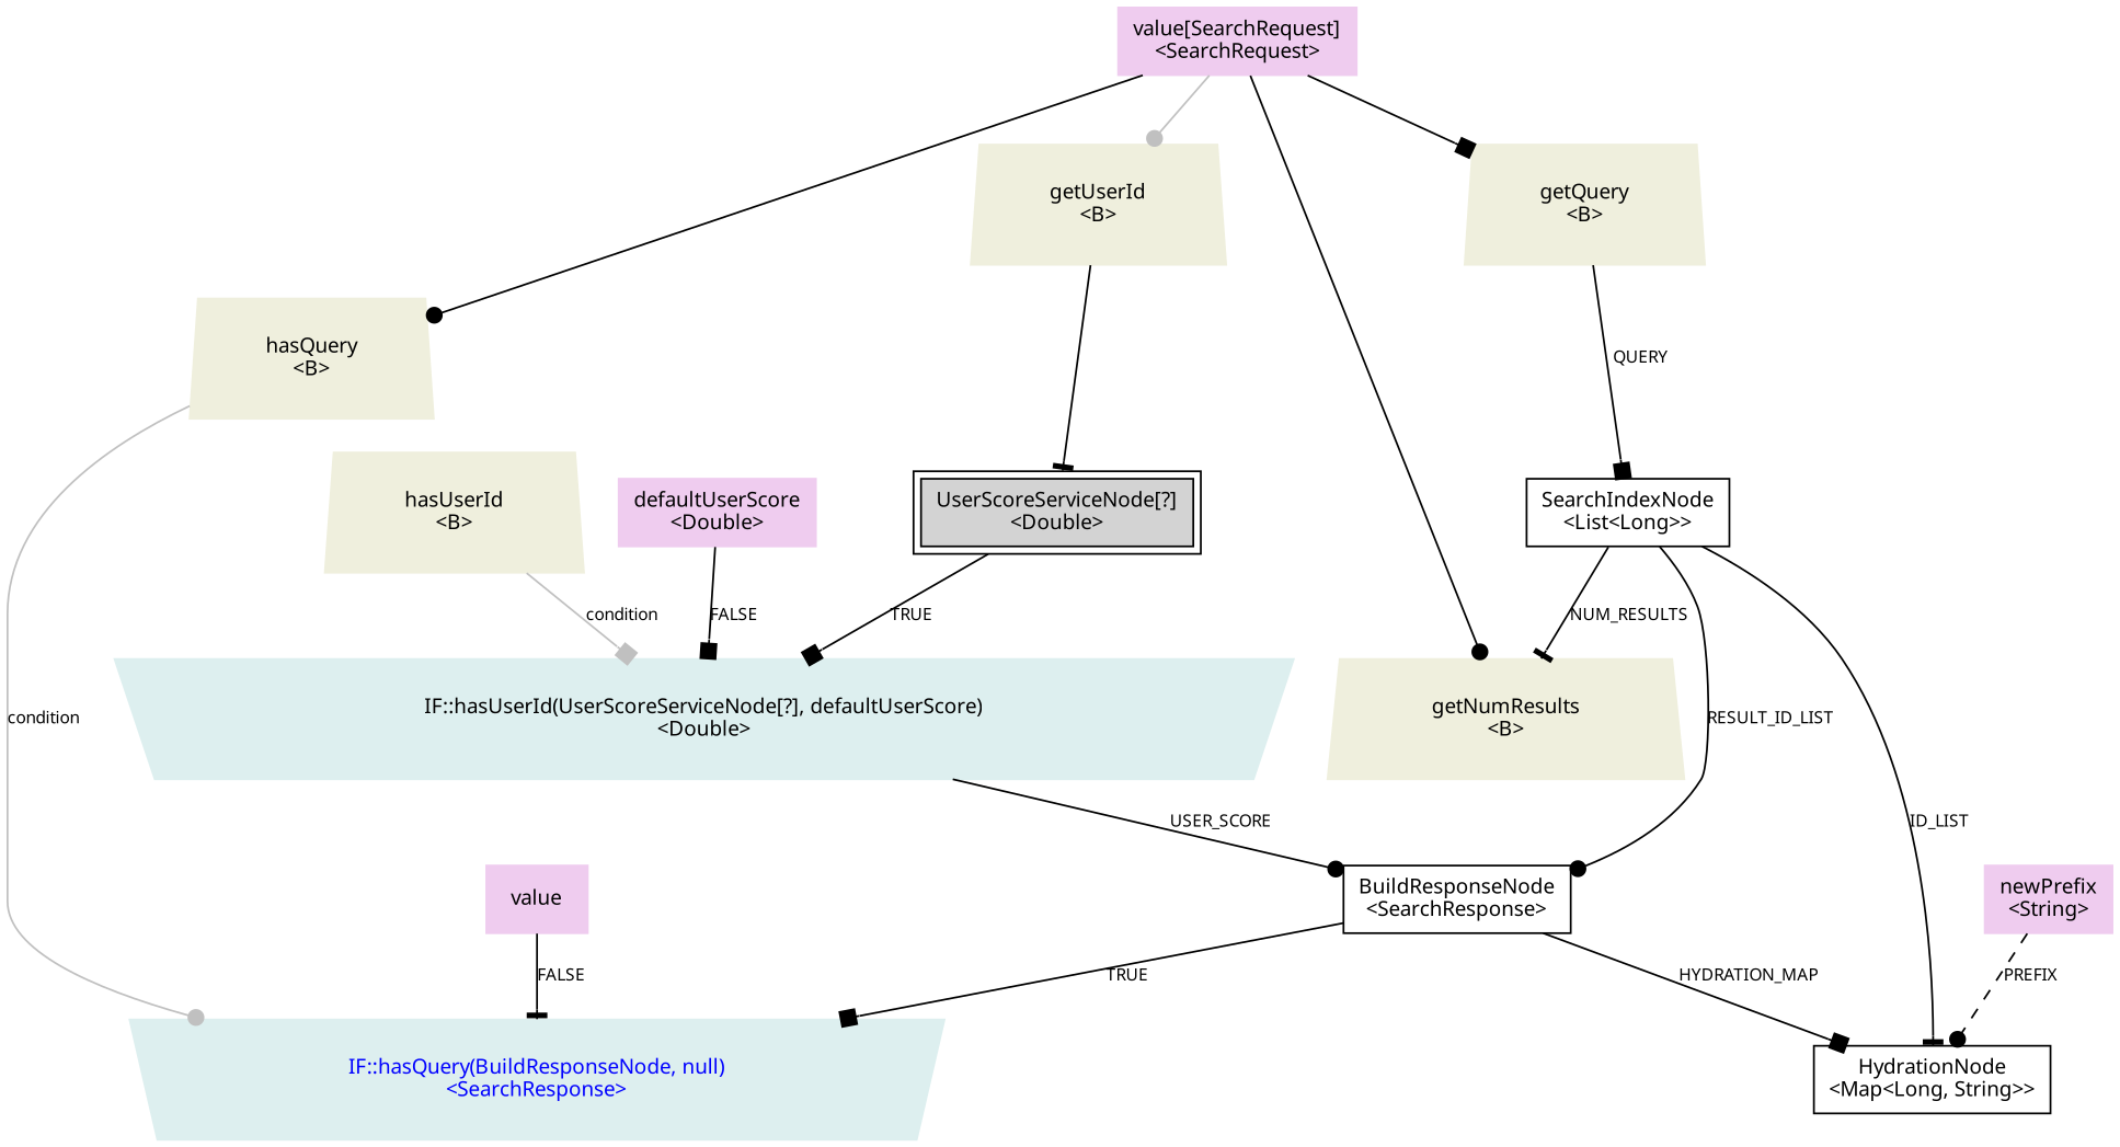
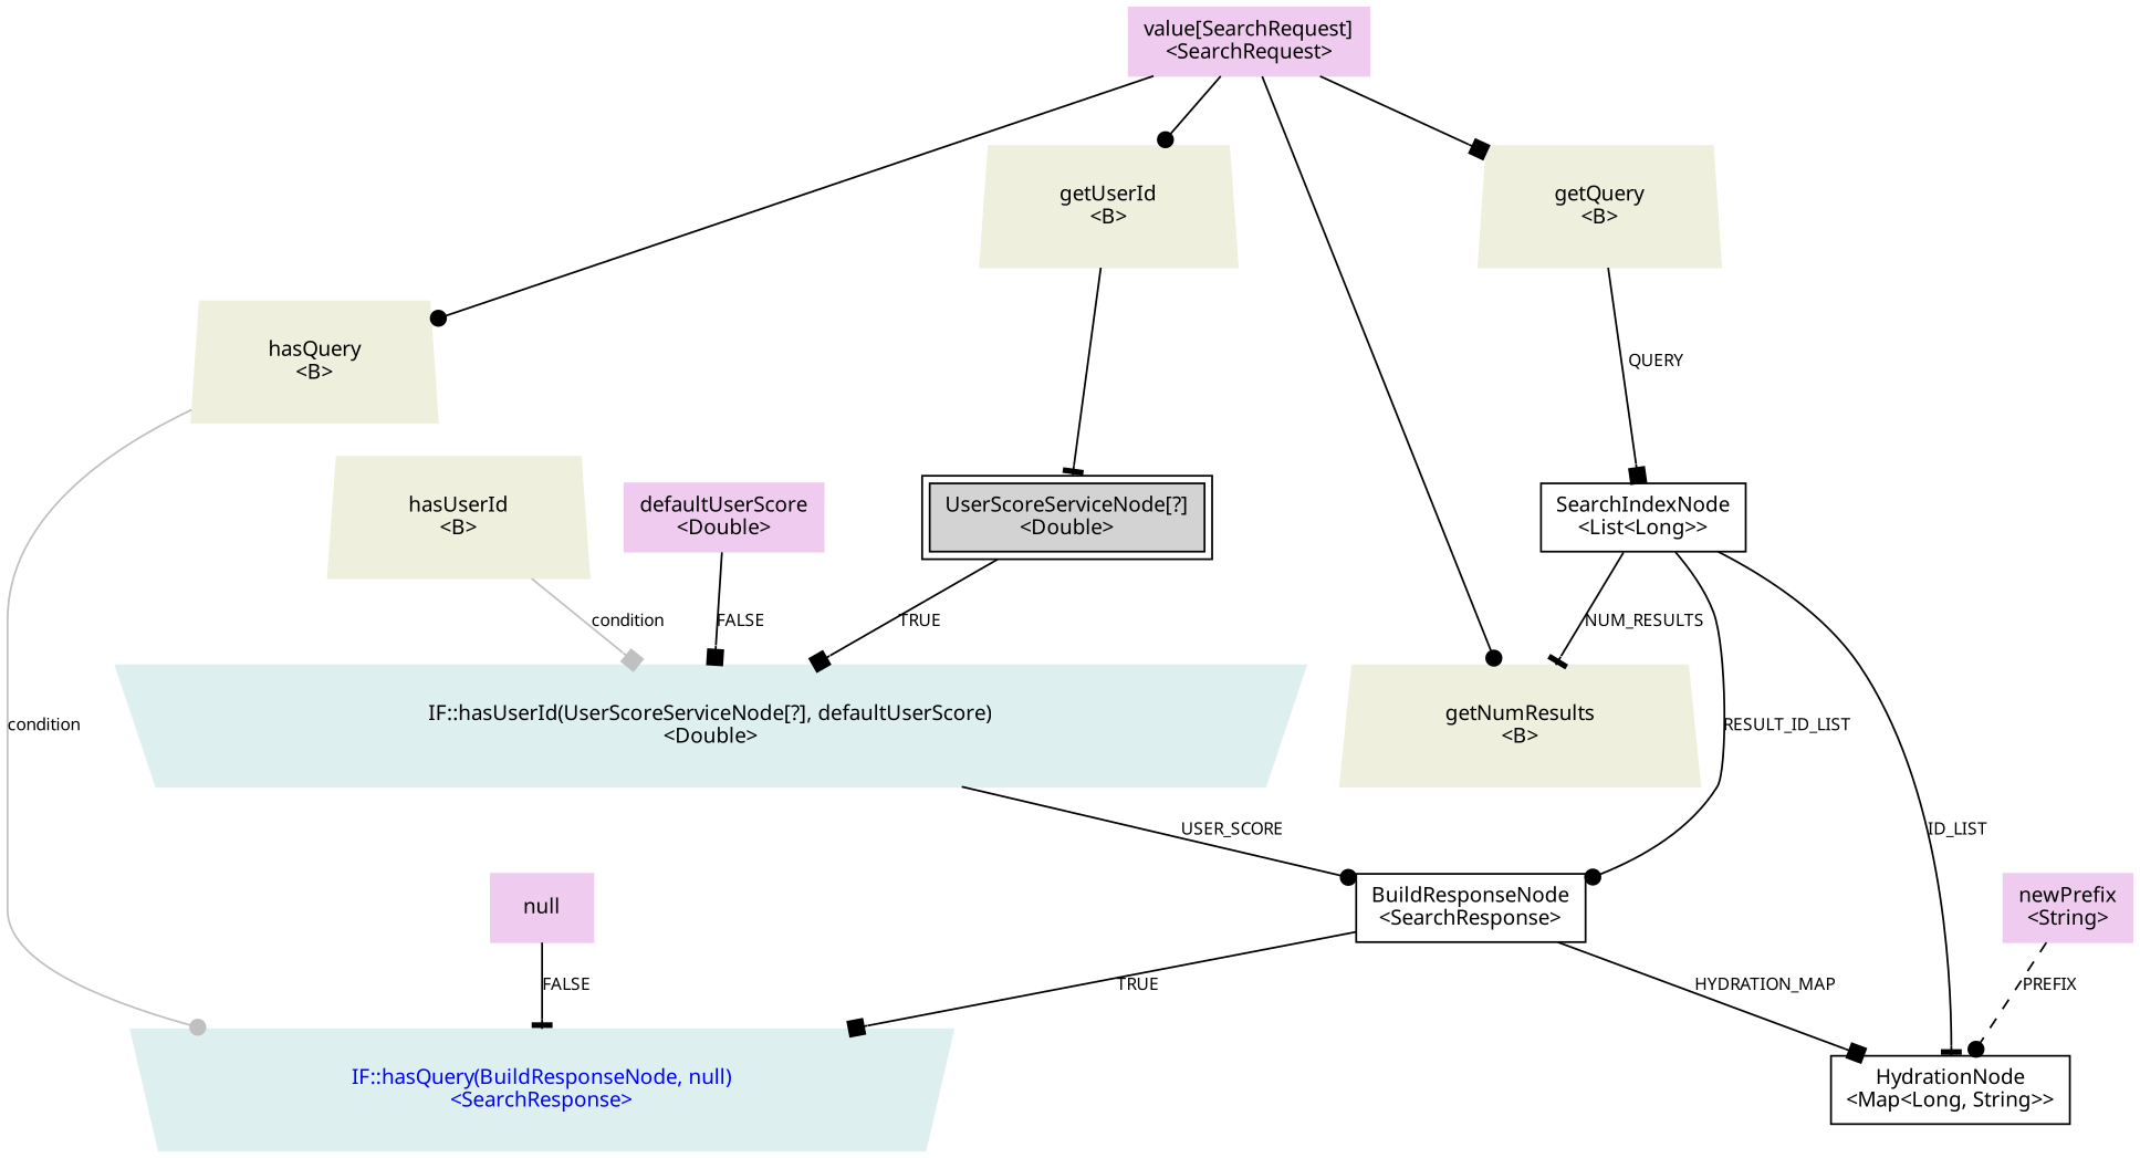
  digraph {
    rankdir=TB
    node [color="#efefdd" fontname=menlo fontsize=11 shape=box style=filled]
    edge [arrowhead=dot color=black fontname=menlo fontsize=9 style=solid]
    n1 [color="#ddefef" distortion=.05 fontcolor=blue label="IF::hasQuery(BuildResponseNode, null)\n<SearchResponse>" shape=polygon sides=4]
    n2 [distortion=-.05 label="hasQuery\n<B>" shape=polygon sides=4]
    n3 [color="#efccef" label="value[SearchRequest]\n<SearchRequest>"]
    n4 [distortion=-.05 label="getUserId\n<B>" shape=polygon sides=4]
    n5 [distortion=-.05 label="getQuery\n<B>" shape=polygon sides=4]
    n6 [distortion=-.05 label="getNumResults\n<B>" shape=polygon sides=4]
    n7 [distortion=-.05 label="hasUserId\n<B>" shape=polygon sides=4]
    n8 [color="#ddefef" distortion=.05 label="IF::hasUserId(UserScoreServiceNode[?], defaultUserScore)\n<Double>" shape=polygon sides=4]
    n9 [label="UserScoreServiceNode[?]\n<Double>" peripheries=2 color=""]
    n10 [label="SearchIndexNode\n<List<Long>>" color="" style=""]
    n11 [label="BuildResponseNode\n<SearchResponse>" color="" style=""]
    n12 [label="HydrationNode\n<Map<Long, String>>" color="" style=""]
    n13 [color="#efccef" label="defaultUserScore\n<Double>"]
    n14 [color="#efccef" label="newPrefix\n<String>"]
-   n15 [color="#efccef" label=value]
+   n15 [color="#efccef" label=null]
    n2 -> n1 [color=grey label=condition]
    n3 -> n2
-   n3 -> n4 [color=grey]
+   n3 -> n4
    n3 -> n5 [arrowhead=box]
    n3 -> n6
    n4 -> n9 [arrowhead=tee]
    n5 -> n10 [arrowhead=box label=QUERY]
    n7 -> n8 [arrowhead=box color=grey label=condition]
    n8 -> n11 [label=USER_SCORE]
    n9 -> n8 [arrowhead=box label=TRUE]
    n10 -> n6 [arrowhead=tee label=NUM_RESULTS]
    n10 -> n11 [label=RESULT_ID_LIST]
    n10 -> n12 [arrowhead=tee label=ID_LIST]
    n11 -> n1 [arrowhead=box label=TRUE]
    n11 -> n12 [arrowhead=box label=HYDRATION_MAP]
    n13 -> n8 [arrowhead=box label=FALSE]
    n14 -> n12 [label=PREFIX style=dashed]
    n15 -> n1 [arrowhead=tee label=FALSE]
  }
